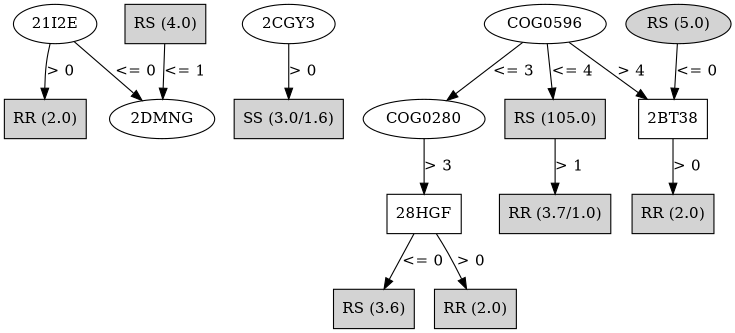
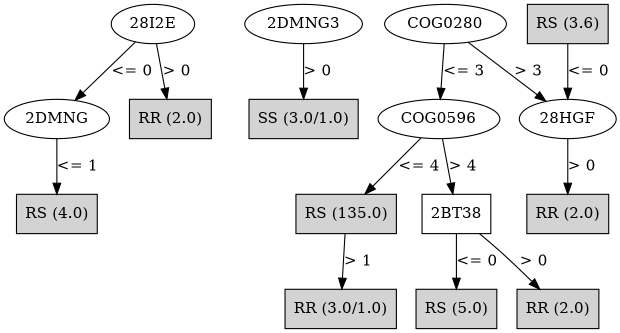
  digraph {
    node [shape=box style=filled]
-   n1 [label="21I2E" shape="" style=""]
+   n1 [label="28I2E" shape="" style=""]
    n2 [label="2DMNG" shape="" style=""]
    n3 [label="RR (2.0)"]
-   n4 [label="2CGY3" shape="" style=""]
-   n5 [label="SS (3.0/1.6)"]
+   n4 [label="2DMNG3" shape="" style=""]
+   n5 [label="SS (3.0/1.0)"]
    n6 [label="RS (4.0)"]
-   n7 [label="RR (3.7/1.0)"]
+   n7 [label="RR (3.0/1.0)"]
    n8 [label=COG0280 shape="" style=""]
    n9 [label=COG0596 shape="" style=""]
-   n10 [label="28HGF" style=""]
-   n11 [label="RS (105.0)"]
+   n10 [label="28HGF" shape="" style=""]
+   n11 [label="RS (135.0)"]
    n12 [label="2BT38" style=""]
    n13 [label="RS (3.6)"]
    n14 [label="RR (2.0)"]
-   n15 [label="RS (5.0)" shape=ellipse]
+   n15 [label="RS (5.0)"]
    n16 [label="RR (2.0)"]
    n1 -> n2 [label="<= 0"]
    n1 -> n3 [label="> 0"]
-   n6 -> n2 [label="<= 1"]
+   n2 -> n6 [label="<= 1"]
    n4 -> n5 [label="> 0"]
-   n9 -> n8 [label="<= 3"]
+   n8 -> n9 [label="<= 3"]
    n8 -> n10 [label="> 3"]
    n9 -> n11 [label="<= 4"]
    n9 -> n12 [label="> 4"]
-   n10 -> n13 [label="<= 0"]
+   n13 -> n10 [label="<= 0"]
    n10 -> n14 [label="> 0"]
    n11 -> n7 [label="> 1"]
-   n15 -> n12 [label="<= 0"]
+   n12 -> n15 [label="<= 0"]
    n12 -> n16 [label="> 0"]
  }
